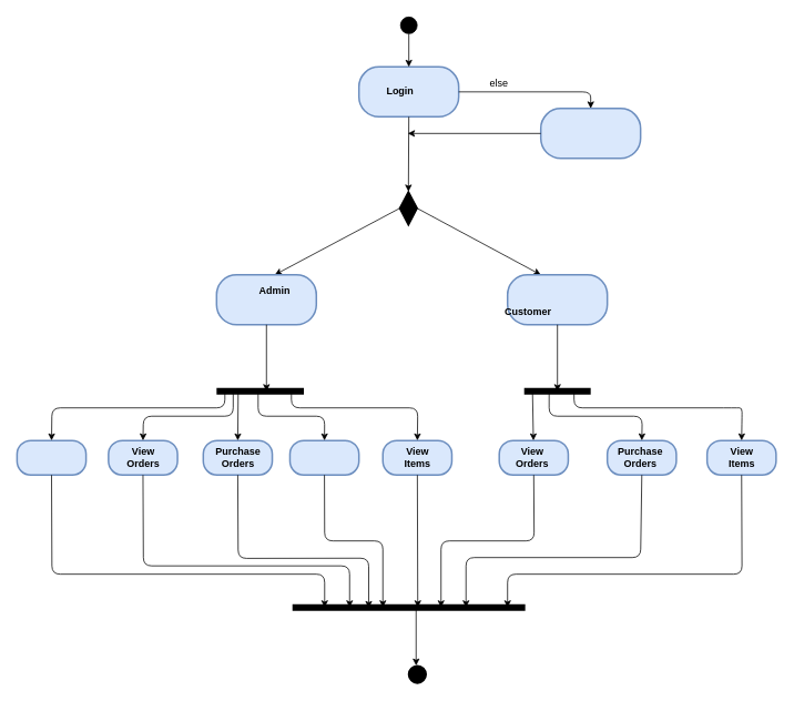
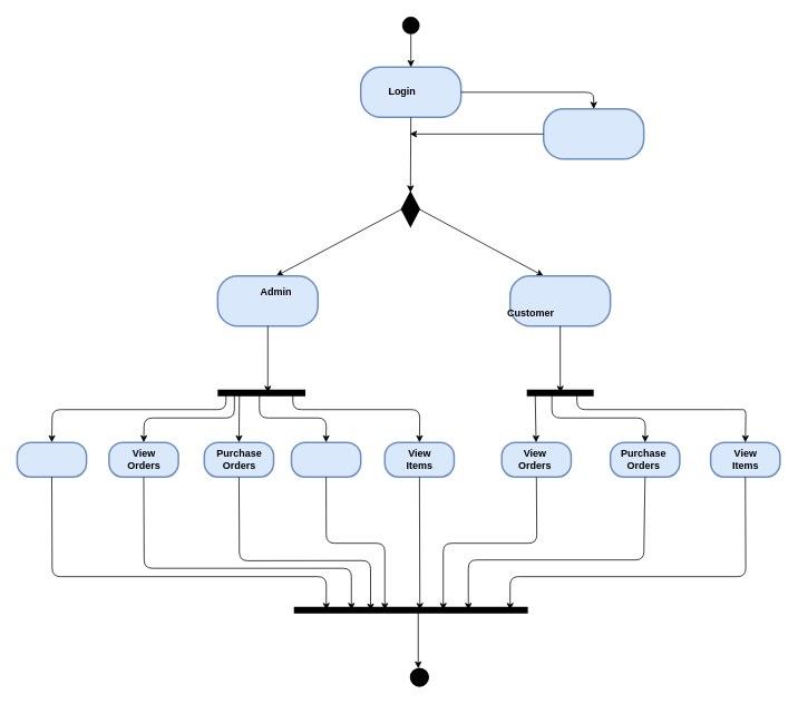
  <mxCell id="0" />
  <mxCell id="1" parent="0" />
  <mxCell id="2" value="" style="ellipse;whiteSpace=wrap;html=1;aspect=fixed;fillColor=#000000;" vertex="1" parent="1"><mxGeometry x="481.25" y="20" width="20" height="20" as="geometry" /></mxCell>
  <mxCell id="3" value="" style="rounded=1;whiteSpace=wrap;html=1;arcSize=40;fillColor=#dae8fc;strokeWidth=2;strokeColor=#6c8ebf;" vertex="1" parent="1"><mxGeometry x="431.25" y="80" width="120" height="60" as="geometry" /></mxCell>
  <mxCell id="4" value="" style="endArrow=classic;html=1;exitX=0.5;exitY=1;exitDx=0;exitDy=0;entryX=0.5;entryY=0;entryDx=0;entryDy=0;" edge="1" parent="1" source="2" target="3"><mxGeometry width="50" height="50" relative="1" as="geometry"><mxPoint x="760" y="170" as="sourcePoint" /><mxPoint x="810" y="120" as="targetPoint" /></mxGeometry></mxCell>
  <mxCell id="5" value="" style="endArrow=classic;html=1;exitX=0.5;exitY=1;exitDx=0;exitDy=0;entryX=0.5;entryY=0;entryDx=0;entryDy=0;" edge="1" parent="1" source="3" target="11"><mxGeometry width="50" height="50" relative="1" as="geometry"><mxPoint x="530" y="270" as="sourcePoint" /><mxPoint x="491.25" y="170" as="targetPoint" /></mxGeometry></mxCell>
  <mxCell id="6" value="" style="rounded=1;whiteSpace=wrap;html=1;arcSize=40;fillColor=#dae8fc;strokeWidth=2;strokeColor=#6c8ebf;" vertex="1" parent="1"><mxGeometry x="650" y="130" width="120" height="60" as="geometry" /></mxCell>
  <mxCell id="7" value="" style="endArrow=classic;html=1;exitX=1;exitY=0.5;exitDx=0;exitDy=0;entryX=0.5;entryY=0;entryDx=0;entryDy=0;" edge="1" parent="1" source="3" target="6"><mxGeometry width="50" height="50" relative="1" as="geometry"><mxPoint x="650" y="150" as="sourcePoint" /><mxPoint x="700" y="100" as="targetPoint" /><Array as="points"><mxPoint x="710" y="110" /></Array></mxGeometry></mxCell>
  <mxCell id="8" value="" style="endArrow=classic;html=1;exitX=0;exitY=0.5;exitDx=0;exitDy=0;" edge="1" parent="1" source="6"><mxGeometry width="50" height="50" relative="1" as="geometry"><mxPoint x="840" y="220" as="sourcePoint" /><mxPoint x="490" y="160" as="targetPoint" /></mxGeometry></mxCell>
  <mxCell id="9" value="&lt;b&gt;Login&lt;/b&gt;" style="text;html=1;strokeColor=none;fillColor=none;align=center;verticalAlign=middle;whiteSpace=wrap;rounded=0;" vertex="1" parent="1"><mxGeometry x="461" y="100" width="40" height="20" as="geometry" /></mxCell>
- <mxCell id="10" value="else" style="text;html=1;strokeColor=none;fillColor=none;align=center;verticalAlign=middle;whiteSpace=wrap;rounded=0;" vertex="1" parent="1"><mxGeometry x="580" y="90" width="40" height="20" as="geometry" /></mxCell>
  <mxCell id="11" value="" style="rhombus;whiteSpace=wrap;html=1;strokeWidth=2;fillColor=#000000;" vertex="1" parent="1"><mxGeometry x="480.25" y="230" width="21" height="40" as="geometry" /></mxCell>
  <mxCell id="12" value="" style="endArrow=classic;html=1;exitX=0;exitY=0.5;exitDx=0;exitDy=0;" edge="1" parent="1" source="11"><mxGeometry width="50" height="50" relative="1" as="geometry"><mxPoint x="320" y="350" as="sourcePoint" /><mxPoint x="330" y="330" as="targetPoint" /></mxGeometry></mxCell>
  <mxCell id="13" value="" style="endArrow=classic;html=1;exitX=1;exitY=0.5;exitDx=0;exitDy=0;" edge="1" parent="1" source="11"><mxGeometry width="50" height="50" relative="1" as="geometry"><mxPoint x="610" y="400" as="sourcePoint" /><mxPoint x="650" y="330" as="targetPoint" /></mxGeometry></mxCell>
  <mxCell id="14" value="" style="rounded=1;whiteSpace=wrap;html=1;arcSize=40;fillColor=#dae8fc;strokeWidth=2;strokeColor=#6c8ebf;fontStyle=1" vertex="1" parent="1"><mxGeometry x="260" y="330" width="120" height="60" as="geometry" /></mxCell>
  <mxCell id="15" value="" style="rounded=1;whiteSpace=wrap;html=1;arcSize=40;fillColor=#dae8fc;strokeWidth=2;strokeColor=#6c8ebf;fontStyle=1" vertex="1" parent="1"><mxGeometry x="610" y="330" width="120" height="60" as="geometry" /></mxCell>
  <mxCell id="16" value="&lt;b&gt;Admin&lt;/b&gt;" style="text;html=1;strokeColor=none;fillColor=none;align=center;verticalAlign=middle;whiteSpace=wrap;rounded=0;" vertex="1" parent="1"><mxGeometry x="310" y="340" width="40" height="20" as="geometry" /></mxCell>
  <mxCell id="17" value="&lt;b&gt;Customer&lt;/b&gt;" style="text;html=1;strokeColor=none;fillColor=none;align=center;verticalAlign=middle;whiteSpace=wrap;rounded=0;" vertex="1" parent="1"><mxGeometry x="615" y="365" width="40" height="20" as="geometry" /></mxCell>
  <mxCell id="18" value="" style="rounded=1;whiteSpace=wrap;html=1;arcSize=40;fillColor=#dae8fc;strokeWidth=2;strokeColor=#6c8ebf;fontStyle=1" vertex="1" parent="1"><mxGeometry x="20" y="529.25" width="83" height="41.5" as="geometry" /></mxCell>
  <mxCell id="19" value="" style="endArrow=classic;html=1;exitX=0.5;exitY=1;exitDx=0;exitDy=0;" edge="1" parent="1" source="14"><mxGeometry width="50" height="50" relative="1" as="geometry"><mxPoint x="430" y="480" as="sourcePoint" /><mxPoint x="320" y="470" as="targetPoint" /></mxGeometry></mxCell>
  <mxCell id="20" value="" style="endArrow=none;html=1;strokeWidth=8;" edge="1" parent="1"><mxGeometry width="50" height="50" relative="1" as="geometry"><mxPoint x="260" y="470" as="sourcePoint" /><mxPoint x="365" y="470" as="targetPoint" /></mxGeometry></mxCell>
  <mxCell id="21" value="" style="rounded=1;whiteSpace=wrap;html=1;arcSize=40;fillColor=#dae8fc;strokeWidth=2;strokeColor=#6c8ebf;fontStyle=1" vertex="1" parent="1"><mxGeometry y="529.25" width="83" height="41.5" as="geometry" x="130" /></mxCell>
  <mxCell id="22" value="" style="rounded=1;whiteSpace=wrap;html=1;arcSize=40;fillColor=#dae8fc;strokeWidth=2;strokeColor=#6c8ebf;fontStyle=1" vertex="1" parent="1"><mxGeometry x="244" y="529.25" width="83" height="41.5" as="geometry" /></mxCell>
  <mxCell id="23" value="" style="rounded=1;whiteSpace=wrap;html=1;arcSize=40;fillColor=#dae8fc;strokeWidth=2;strokeColor=#6c8ebf;fontStyle=1" vertex="1" parent="1"><mxGeometry x="348.25" y="529.25" width="83" height="41.5" as="geometry" /></mxCell>
  <mxCell id="24" value="" style="rounded=1;whiteSpace=wrap;html=1;arcSize=40;fillColor=#dae8fc;strokeWidth=2;strokeColor=#6c8ebf;fontStyle=1" vertex="1" parent="1"><mxGeometry x="460" y="529.25" width="83" height="41.5" as="geometry" /></mxCell>
  <mxCell id="25" value="" style="endArrow=classic;html=1;strokeWidth=1;entryX=0.5;entryY=0;entryDx=0;entryDy=0;" edge="1" parent="1" target="18"><mxGeometry width="50" height="50" relative="1" as="geometry"><mxPoint x="270" y="470" as="sourcePoint" /><mxPoint x="160" y="480" as="targetPoint" /><Array as="points"><mxPoint x="270" y="490" /><mxPoint x="62" y="490" /></Array></mxGeometry></mxCell>
  <mxCell id="26" value="" style="endArrow=classic;html=1;strokeWidth=1;entryX=0.5;entryY=0;entryDx=0;entryDy=0;" edge="1" parent="1" target="21"><mxGeometry width="50" height="50" relative="1" as="geometry"><mxPoint x="280" y="470" as="sourcePoint" /><mxPoint x="330" y="540" as="targetPoint" /><Array as="points"><mxPoint x="280" y="500" /><mxPoint x="172" y="500" /></Array></mxGeometry></mxCell>
  <mxCell id="27" value="" style="endArrow=classic;html=1;strokeWidth=1;entryX=0.5;entryY=0;entryDx=0;entryDy=0;" edge="1" parent="1" target="22"><mxGeometry width="50" height="50" relative="1" as="geometry"><mxPoint x="286" y="470" as="sourcePoint" /><mxPoint x="283" y="529" as="targetPoint" /></mxGeometry></mxCell>
  <mxCell id="28" value="" style="endArrow=classic;html=1;strokeWidth=1;entryX=0.5;entryY=0;entryDx=0;entryDy=0;" edge="1" parent="1" target="24"><mxGeometry width="50" height="50" relative="1" as="geometry"><mxPoint x="350" y="470" as="sourcePoint" /><mxPoint x="380" y="660" as="targetPoint" /><Array as="points"><mxPoint x="350" y="490" /><mxPoint x="502" y="490" /></Array></mxGeometry></mxCell>
  <mxCell id="29" value="" style="endArrow=classic;html=1;strokeWidth=1;entryX=0.5;entryY=0;entryDx=0;entryDy=0;" edge="1" parent="1" target="23"><mxGeometry width="50" height="50" relative="1" as="geometry"><mxPoint x="310" y="470" as="sourcePoint" /><mxPoint x="410" y="660" as="targetPoint" /><Array as="points"><mxPoint x="310" y="500" /><mxPoint x="390" y="500" /></Array></mxGeometry></mxCell>
  <mxCell id="30" value="" style="rounded=1;whiteSpace=wrap;html=1;arcSize=40;fillColor=#dae8fc;strokeWidth=2;strokeColor=#6c8ebf;fontStyle=1" vertex="1" parent="1"><mxGeometry x="600" y="529.25" width="83" height="41.5" as="geometry" /></mxCell>
  <mxCell id="31" value="" style="rounded=1;whiteSpace=wrap;html=1;arcSize=40;fillColor=#dae8fc;strokeWidth=2;strokeColor=#6c8ebf;fontStyle=1" vertex="1" parent="1"><mxGeometry x="730" y="529.25" width="83" height="41.5" as="geometry" /></mxCell>
  <mxCell id="32" value="" style="rounded=1;whiteSpace=wrap;html=1;arcSize=40;fillColor=#dae8fc;strokeWidth=2;strokeColor=#6c8ebf;fontStyle=1" vertex="1" parent="1"><mxGeometry x="850" y="529.25" width="83" height="41.5" as="geometry" /></mxCell>
  <mxCell id="33" value="" style="endArrow=none;html=1;strokeWidth=8;" edge="1" parent="1"><mxGeometry width="50" height="50" relative="1" as="geometry"><mxPoint x="630" y="470" as="sourcePoint" /><mxPoint x="710" y="470" as="targetPoint" /></mxGeometry></mxCell>
  <mxCell id="34" value="" style="endArrow=classic;html=1;strokeWidth=1;exitX=0.5;exitY=1;exitDx=0;exitDy=0;" edge="1" parent="1" source="15"><mxGeometry width="50" height="50" relative="1" as="geometry"><mxPoint x="770" y="450" as="sourcePoint" /><mxPoint x="670" y="470" as="targetPoint" /></mxGeometry></mxCell>
  <mxCell id="35" value="" style="endArrow=classic;html=1;strokeWidth=1;" edge="1" parent="1" target="30"><mxGeometry width="50" height="50" relative="1" as="geometry"><mxPoint x="640" y="470" as="sourcePoint" /><mxPoint x="790" y="450" as="targetPoint" /></mxGeometry></mxCell>
  <mxCell id="36" value="" style="endArrow=classic;html=1;strokeWidth=1;entryX=0.5;entryY=0;entryDx=0;entryDy=0;" edge="1" parent="1" target="31"><mxGeometry width="50" height="50" relative="1" as="geometry"><mxPoint x="660" y="470" as="sourcePoint" /><mxPoint x="770" y="670" as="targetPoint" /><Array as="points"><mxPoint x="660" y="500" /><mxPoint x="772" y="500" /></Array></mxGeometry></mxCell>
  <mxCell id="37" value="" style="endArrow=classic;html=1;strokeWidth=1;entryX=0.5;entryY=0;entryDx=0;entryDy=0;" edge="1" parent="1" target="32"><mxGeometry width="50" height="50" relative="1" as="geometry"><mxPoint x="690" y="470" as="sourcePoint" /><mxPoint x="890" y="480" as="targetPoint" /><Array as="points"><mxPoint x="690" y="490" /><mxPoint x="880" y="490" /><mxPoint x="892" y="490" /><mxPoint x="892" y="500" /></Array></mxGeometry></mxCell>
  <mxCell id="38" value="&lt;b&gt;View Orders&lt;/b&gt;" style="text;html=1;strokeColor=none;fillColor=none;align=center;verticalAlign=middle;whiteSpace=wrap;rounded=0;" vertex="1" parent="1"><mxGeometry x="152" y="540" width="40" height="20" as="geometry" /></mxCell>
  <mxCell id="39" value="&lt;b&gt;Purchase Orders&lt;/b&gt;" style="text;html=1;strokeColor=none;fillColor=none;align=center;verticalAlign=middle;whiteSpace=wrap;rounded=0;" vertex="1" parent="1"><mxGeometry x="265.5" y="540" width="40" height="20" as="geometry" /></mxCell>
  <mxCell id="40" value="&lt;b&gt;View Items&lt;/b&gt;" style="text;html=1;strokeColor=none;fillColor=none;align=center;verticalAlign=middle;whiteSpace=wrap;rounded=0;" vertex="1" parent="1"><mxGeometry x="481.5" y="540" width="40" height="20" as="geometry" /></mxCell>
  <mxCell id="41" value="&lt;b&gt;View Orders&lt;/b&gt;" style="text;html=1;strokeColor=none;fillColor=none;align=center;verticalAlign=middle;whiteSpace=wrap;rounded=0;" vertex="1" parent="1"><mxGeometry x="620" y="540" width="40" height="20" as="geometry" /></mxCell>
  <mxCell id="42" value="&lt;b&gt;Purchase Orders&lt;/b&gt;" style="text;html=1;strokeColor=none;fillColor=none;align=center;verticalAlign=middle;whiteSpace=wrap;rounded=0;" vertex="1" parent="1"><mxGeometry x="750" y="540" width="40" height="20" as="geometry" /></mxCell>
  <mxCell id="43" value="&lt;b&gt;View Items&lt;/b&gt;" style="text;html=1;strokeColor=none;fillColor=none;align=center;verticalAlign=middle;whiteSpace=wrap;rounded=0;" vertex="1" parent="1"><mxGeometry x="871.5" y="540" width="40" height="20" as="geometry" /></mxCell>
  <mxCell id="44" value="" style="endArrow=none;html=1;strokeWidth=8;" edge="1" parent="1"><mxGeometry width="50" height="50" relative="1" as="geometry"><mxPoint x="351.25" y="730" as="sourcePoint" /><mxPoint x="631.25" y="730" as="targetPoint" /></mxGeometry></mxCell>
  <mxCell id="45" value="" style="endArrow=classic;html=1;strokeWidth=1;exitX=0.5;exitY=1;exitDx=0;exitDy=0;" edge="1" parent="1" source="18"><mxGeometry width="50" height="50" relative="1" as="geometry"><mxPoint x="380" y="690" as="sourcePoint" /><mxPoint x="390" y="730" as="targetPoint" /><Array as="points"><mxPoint x="62" y="690" /><mxPoint x="390" y="690" /></Array></mxGeometry></mxCell>
  <mxCell id="46" value="" style="endArrow=classic;html=1;strokeWidth=1;exitX=0.5;exitY=1;exitDx=0;exitDy=0;" edge="1" parent="1" source="21"><mxGeometry width="50" height="50" relative="1" as="geometry"><mxPoint x="310" y="680" as="sourcePoint" /><mxPoint x="420" y="730" as="targetPoint" /><Array as="points"><mxPoint x="172" y="680" /><mxPoint x="420" y="680" /></Array></mxGeometry></mxCell>
  <mxCell id="47" value="" style="endArrow=classic;html=1;strokeWidth=1;exitX=0.5;exitY=1;exitDx=0;exitDy=0;" edge="1" parent="1" source="22"><mxGeometry width="50" height="50" relative="1" as="geometry"><mxPoint x="250" y="570.75" as="sourcePoint" /><mxPoint x="443" y="730.75" as="targetPoint" /><Array as="points"><mxPoint x="286" y="671" /><mxPoint x="443" y="670.75" /></Array></mxGeometry></mxCell>
  <mxCell id="48" value="" style="endArrow=classic;html=1;strokeWidth=1;exitX=0.5;exitY=1;exitDx=0;exitDy=0;" edge="1" parent="1" source="23"><mxGeometry width="50" height="50" relative="1" as="geometry"><mxPoint x="590" y="690" as="sourcePoint" /><mxPoint x="460" y="730" as="targetPoint" /><Array as="points"><mxPoint x="390" y="650" /><mxPoint x="460" y="650" /></Array></mxGeometry></mxCell>
  <mxCell id="49" value="" style="endArrow=classic;html=1;strokeWidth=1;exitX=0.5;exitY=1;exitDx=0;exitDy=0;" edge="1" parent="1" source="24"><mxGeometry width="50" height="50" relative="1" as="geometry"><mxPoint x="480" y="680" as="sourcePoint" /><mxPoint x="502" y="730" as="targetPoint" /></mxGeometry></mxCell>
  <mxCell id="50" value="" style="endArrow=classic;html=1;strokeWidth=1;exitX=0.5;exitY=1;exitDx=0;exitDy=0;" edge="1" parent="1" source="30"><mxGeometry width="50" height="50" relative="1" as="geometry"><mxPoint x="810" y="700" as="sourcePoint" /><mxPoint x="530" y="730" as="targetPoint" /><Array as="points"><mxPoint x="642" y="650" /><mxPoint x="530" y="650" /></Array></mxGeometry></mxCell>
  <mxCell id="51" value="" style="endArrow=classic;html=1;strokeWidth=1;exitX=0.5;exitY=1;exitDx=0;exitDy=0;" edge="1" parent="1" source="31"><mxGeometry width="50" height="50" relative="1" as="geometry"><mxPoint x="760" y="670" as="sourcePoint" /><mxPoint x="560" y="730" as="targetPoint" /><Array as="points"><mxPoint x="770" y="670" /><mxPoint x="560" y="670" /></Array></mxGeometry></mxCell>
  <mxCell id="52" value="" style="endArrow=classic;html=1;strokeWidth=1;exitX=0.5;exitY=1;exitDx=0;exitDy=0;" edge="1" parent="1" source="32"><mxGeometry width="50" height="50" relative="1" as="geometry"><mxPoint x="860" y="710" as="sourcePoint" /><mxPoint x="610" y="730" as="targetPoint" /><Array as="points"><mxPoint x="892" y="690" /><mxPoint x="610" y="690" /></Array></mxGeometry></mxCell>
  <mxCell id="53" value="" style="endArrow=classic;html=1;strokeWidth=1;" edge="1" parent="1"><mxGeometry width="50" height="50" relative="1" as="geometry"><mxPoint x="500" y="730" as="sourcePoint" /><mxPoint x="500" y="800" as="targetPoint" /></mxGeometry></mxCell>
  <mxCell id="54" value="" style="ellipse;whiteSpace=wrap;html=1;aspect=fixed;strokeWidth=2;fillColor=#000000;" vertex="1" parent="1"><mxGeometry x="491" y="800" width="21" height="21" as="geometry" /></mxCell>
